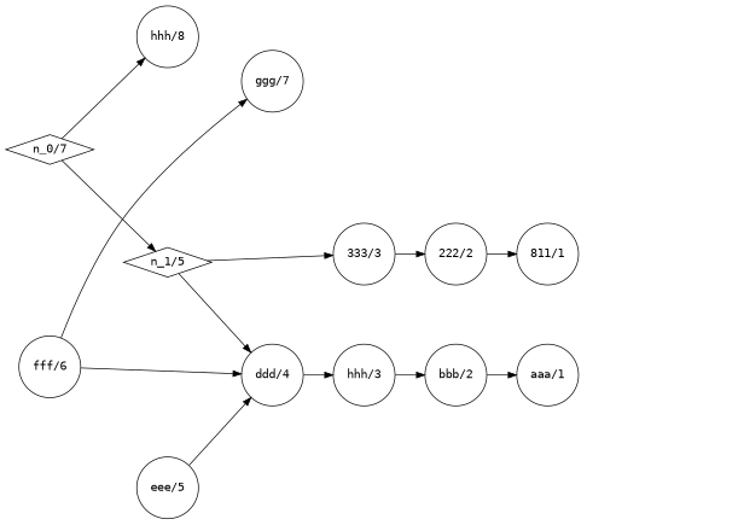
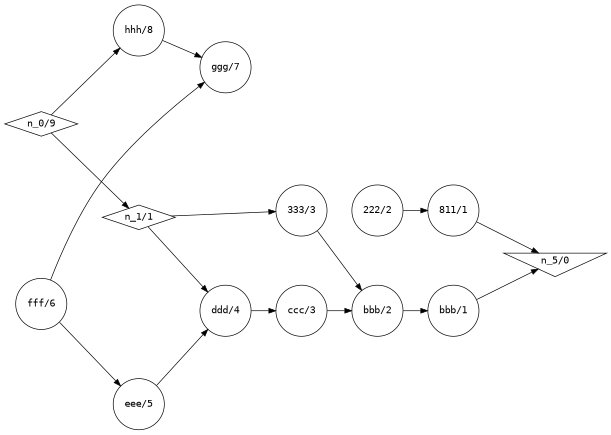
  digraph {
    fontname="DejaVu Sans Mono"
    nodesep=1.0
    rankdir=LR
    node [fontname="DejaVu Sans Mono" shape=circle]
    edge [fontname="DejaVu Sans Mono"]
+   n1 [label="n_5/0" shape=invtriangle]
    n2 [label="811/1"]
    n3 [label="222/2"]
    n4 [label="333/3"]
-   n5 [label="aaa/1"]
+   n5 [label="bbb/1"]
    n6 [label="bbb/2"]
-   n7 [label="hhh/3"]
+   n7 [label="ccc/3"]
    n8 [label="ddd/4"]
-   n9 [label="n_1/5" shape=diamond]
+   n9 [label="n_1/1" shape=diamond]
    n10 [label="eee/5"]
    n11 [label="fff/6"]
    n12 [label="ggg/7"]
    n13 [label="hhh/8"]
-   n14 [label="n_0/7" shape=diamond]
+   n14 [label="n_0/9" shape=diamond]
+   n2 -> n1
    n3 -> n2
-   n4 -> n3
+   n4 -> n6
+   n5 -> n1
    n6 -> n5
    n7 -> n6
    n8 -> n7
    n9 -> n4
    n9 -> n8
    n10 -> n8
-   n11 -> n8
+   n11 -> n10
    n11 -> n12
+   n13 -> n12
    n14 -> n9
    n14 -> n13
  }
